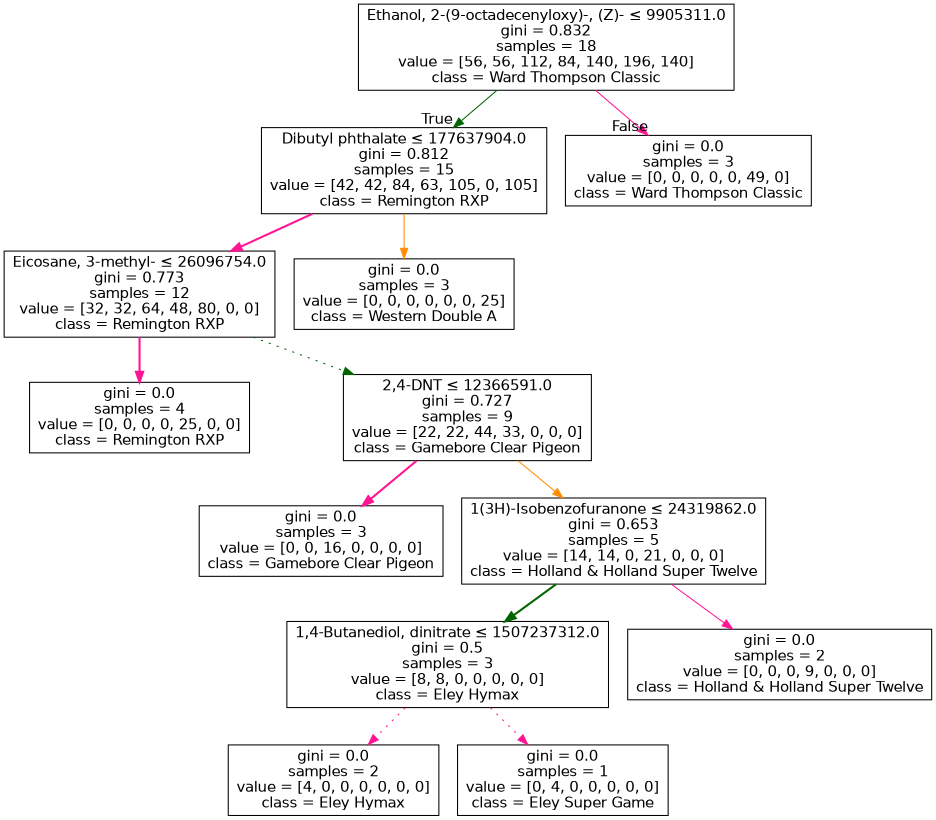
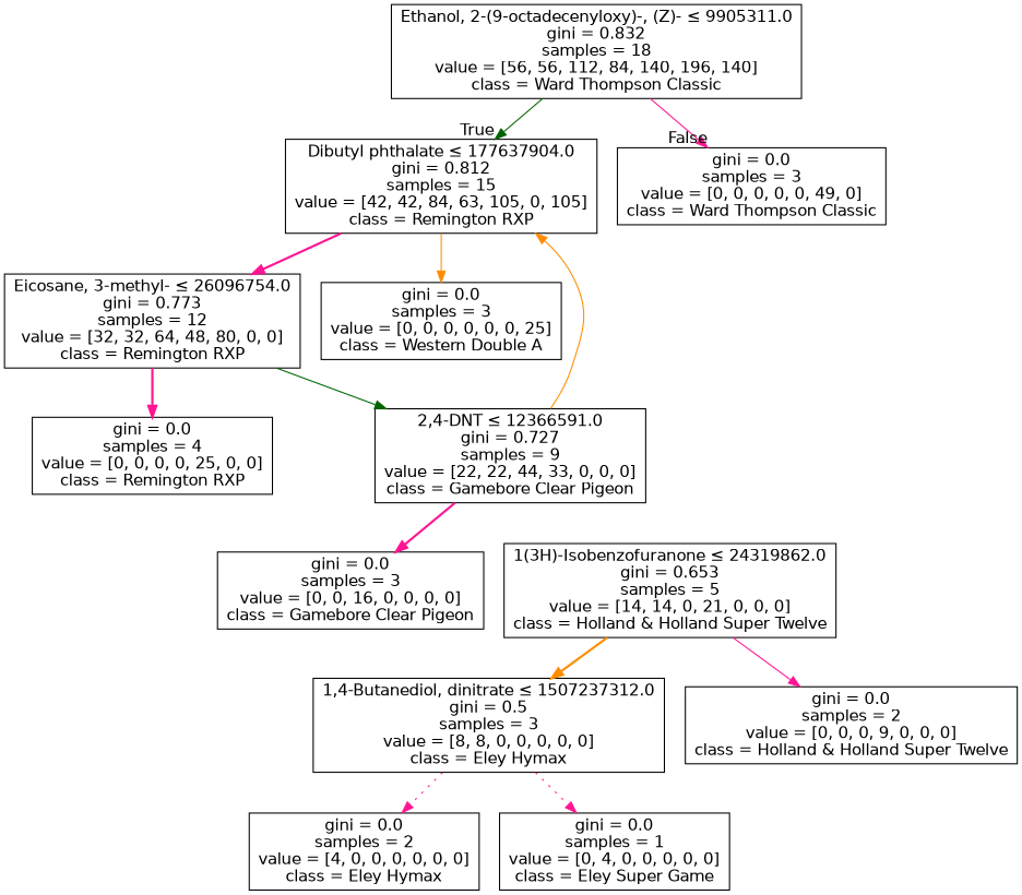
  digraph {
    node [fontname=helvetica shape=box]
    edge [color=deeppink fontname=helvetica style=solid]
    n1 [label=<Ethanol, 2-(9-octadecenyloxy)-, (Z)- &le; 9905311.0<br/>gini = 0.832<br/>samples = 18<br/>value = [56, 56, 112, 84, 140, 196, 140]<br/>class = Ward Thompson Classic>]
    n2 [label=<Dibutyl phthalate &le; 177637904.0<br/>gini = 0.812<br/>samples = 15<br/>value = [42, 42, 84, 63, 105, 0, 105]<br/>class = Remington RXP>]
    n3 [label=<gini = 0.0<br/>samples = 3<br/>value = [0, 0, 0, 0, 0, 49, 0]<br/>class = Ward Thompson Classic>]
    n4 [label=<Eicosane, 3-methyl- &le; 26096754.0<br/>gini = 0.773<br/>samples = 12<br/>value = [32, 32, 64, 48, 80, 0, 0]<br/>class = Remington RXP>]
    n5 [label=<gini = 0.0<br/>samples = 3<br/>value = [0, 0, 0, 0, 0, 0, 25]<br/>class = Western Double A>]
    n6 [label=<2,4-DNT &le; 12366591.0<br/>gini = 0.727<br/>samples = 9<br/>value = [22, 22, 44, 33, 0, 0, 0]<br/>class = Gamebore Clear Pigeon>]
    n7 [label=<gini = 0.0<br/>samples = 4<br/>value = [0, 0, 0, 0, 25, 0, 0]<br/>class = Remington RXP>]
    n8 [label=<gini = 0.0<br/>samples = 3<br/>value = [0, 0, 16, 0, 0, 0, 0]<br/>class = Gamebore Clear Pigeon>]
    n9 [label=<1(3H)-Isobenzofuranone &le; 24319862.0<br/>gini = 0.653<br/>samples = 5<br/>value = [14, 14, 0, 21, 0, 0, 0]<br/>class = Holland &amp; Holland Super Twelve>]
    n10 [label=<1,4-Butanediol, dinitrate &le; 1507237312.0<br/>gini = 0.5<br/>samples = 3<br/>value = [8, 8, 0, 0, 0, 0, 0]<br/>class = Eley Hymax>]
    n11 [label=<gini = 0.0<br/>samples = 2<br/>value = [0, 0, 0, 9, 0, 0, 0]<br/>class = Holland &amp; Holland Super Twelve>]
    n12 [label=<gini = 0.0<br/>samples = 2<br/>value = [4, 0, 0, 0, 0, 0, 0]<br/>class = Eley Hymax>]
    n13 [label=<gini = 0.0<br/>samples = 1<br/>value = [0, 4, 0, 0, 0, 0, 0]<br/>class = Eley Super Game>]
    n1 -> n2 [color=darkgreen headlabel=True labelangle=45 labeldistance=2.5]
    n1 -> n3 [headlabel=False labelangle=-45 labeldistance=2.5]
    n2 -> n4 [style=bold]
    n2 -> n5 [color=darkorange]
-   n4 -> n6 [color=darkgreen style=dotted]
+   n4 -> n6 [color=darkgreen]
    n4 -> n7 [style=bold]
    n6 -> n8 [style=bold]
-   n6 -> n9 [color=darkorange]
-   n9 -> n10 [color=darkgreen style=bold]
+   n6 -> n2 [color=darkorange]
+   n9 -> n10 [color=darkorange style=bold]
    n9 -> n11
    n10 -> n12 [style=dotted]
    n10 -> n13 [style=dotted]
  }
